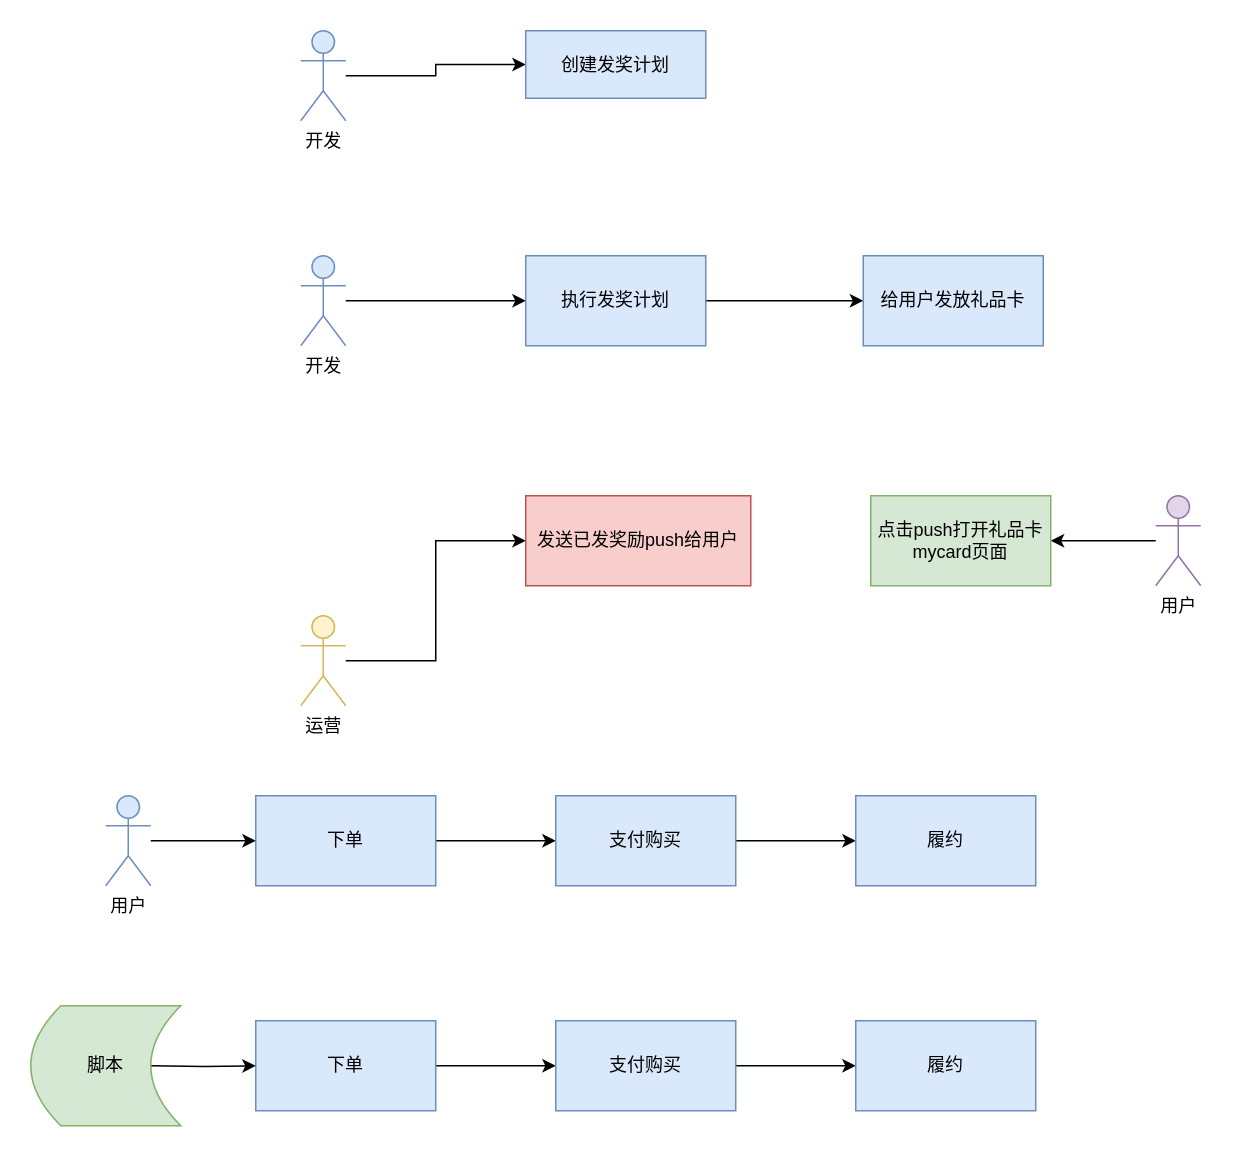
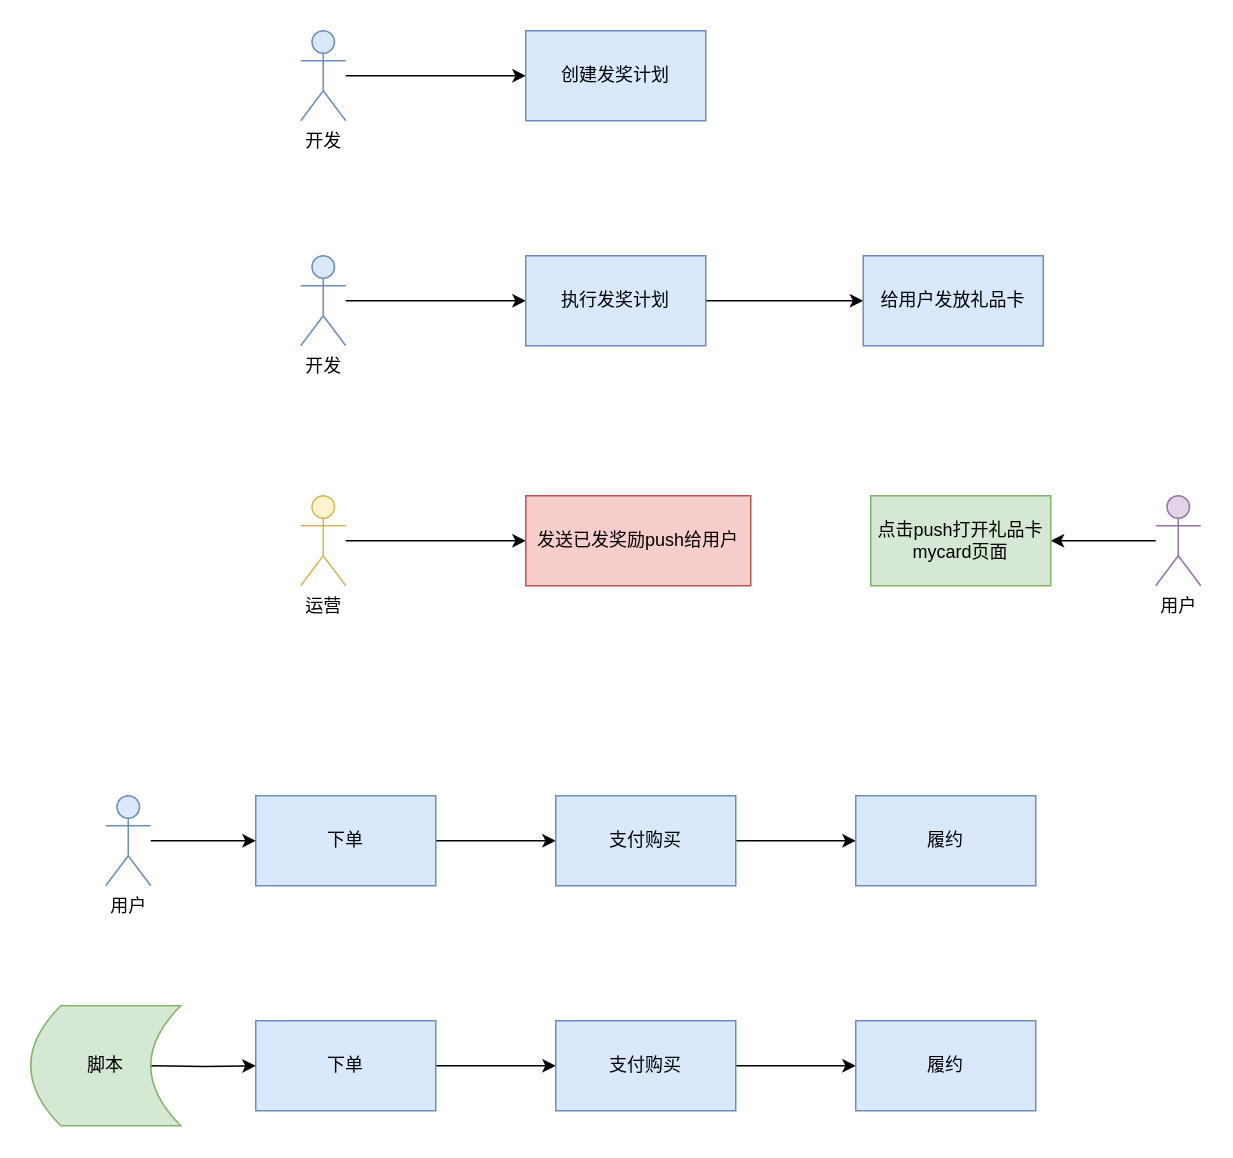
  <mxCell id="0" />
  <mxCell id="1" parent="0" />
  <mxCell id="2" style="edgeStyle=orthogonalEdgeStyle;rounded=0;orthogonalLoop=1;jettySize=auto;html=1;" edge="1" parent="1" source="3" target="4"><mxGeometry relative="1" as="geometry" /></mxCell>
  <mxCell id="3" value="开发" style="shape=umlActor;verticalLabelPosition=bottom;verticalAlign=top;html=1;outlineConnect=0;fillColor=#dae8fc;strokeColor=#6c8ebf;" vertex="1" parent="1"><mxGeometry x="200" y="20" width="30" height="60" as="geometry" /></mxCell>
- <mxCell id="4" value="创建发奖计划" style="rounded=0;whiteSpace=wrap;html=1;fillColor=#dae8fc;strokeColor=#6c8ebf;" vertex="1" parent="1"><mxGeometry x="350" y="20" width="120" height="45" as="geometry" /></mxCell>
+ <mxCell id="4" value="创建发奖计划" style="rounded=0;whiteSpace=wrap;html=1;fillColor=#dae8fc;strokeColor=#6c8ebf;" vertex="1" parent="1"><mxGeometry x="350" y="20" width="120" height="60" as="geometry" /></mxCell>
  <mxCell id="5" style="edgeStyle=orthogonalEdgeStyle;rounded=0;orthogonalLoop=1;jettySize=auto;html=1;entryX=0;entryY=0.5;entryDx=0;entryDy=0;" edge="1" parent="1" source="6" target="8"><mxGeometry relative="1" as="geometry" /></mxCell>
  <mxCell id="6" value="开发" style="shape=umlActor;verticalLabelPosition=bottom;verticalAlign=top;html=1;outlineConnect=0;fillColor=#dae8fc;strokeColor=#6c8ebf;" vertex="1" parent="1"><mxGeometry x="200" y="170" width="30" height="60" as="geometry" /></mxCell>
  <mxCell id="7" value="" style="edgeStyle=orthogonalEdgeStyle;rounded=0;orthogonalLoop=1;jettySize=auto;html=1;" edge="1" parent="1" source="8" target="9"><mxGeometry relative="1" as="geometry" /></mxCell>
  <mxCell id="8" value="执行发奖计划" style="rounded=0;whiteSpace=wrap;html=1;fillColor=#dae8fc;strokeColor=#6c8ebf;" vertex="1" parent="1"><mxGeometry x="350" y="170" width="120" height="60" as="geometry" /></mxCell>
  <mxCell id="9" value="给用户发放礼品卡" style="whiteSpace=wrap;html=1;rounded=0;fillColor=#dae8fc;strokeColor=#6c8ebf;" vertex="1" parent="1"><mxGeometry x="575" y="170" width="120" height="60" as="geometry" /></mxCell>
  <mxCell id="10" style="edgeStyle=orthogonalEdgeStyle;rounded=0;orthogonalLoop=1;jettySize=auto;html=1;entryX=0;entryY=0.5;entryDx=0;entryDy=0;" edge="1" parent="1" source="11" target="12"><mxGeometry relative="1" as="geometry" /></mxCell>
- <mxCell id="11" value="运营" style="shape=umlActor;verticalLabelPosition=bottom;verticalAlign=top;html=1;outlineConnect=0;fillColor=#fff2cc;strokeColor=#d6b656;" vertex="1" parent="1"><mxGeometry x="200" y="410" width="30" height="60" as="geometry" /></mxCell>
+ <mxCell id="11" value="运营" style="shape=umlActor;verticalLabelPosition=bottom;verticalAlign=top;html=1;outlineConnect=0;fillColor=#fff2cc;strokeColor=#d6b656;" vertex="1" parent="1"><mxGeometry x="200" y="330" width="30" height="60" as="geometry" /></mxCell>
  <mxCell id="12" value="发送已发奖励push给用户" style="rounded=0;whiteSpace=wrap;html=1;fillColor=#f8cecc;strokeColor=#b85450;" vertex="1" parent="1"><mxGeometry x="350" y="330" width="150" height="60" as="geometry" /></mxCell>
  <mxCell id="13" style="edgeStyle=orthogonalEdgeStyle;rounded=0;orthogonalLoop=1;jettySize=auto;html=1;entryX=1;entryY=0.5;entryDx=0;entryDy=0;" edge="1" parent="1" source="14" target="15"><mxGeometry relative="1" as="geometry" /></mxCell>
  <mxCell id="14" value="用户" style="shape=umlActor;verticalLabelPosition=bottom;verticalAlign=top;html=1;outlineConnect=0;fillColor=#e1d5e7;strokeColor=#9673a6;" vertex="1" parent="1"><mxGeometry x="770" y="330" width="30" height="60" as="geometry" /></mxCell>
  <mxCell id="15" value="点击push打开礼品卡mycard页面" style="rounded=0;whiteSpace=wrap;html=1;fillColor=#d5e8d4;strokeColor=#82b366;" vertex="1" parent="1"><mxGeometry x="580" y="330" width="120" height="60" as="geometry" /></mxCell>
  <mxCell id="16" value="" style="edgeStyle=orthogonalEdgeStyle;rounded=0;orthogonalLoop=1;jettySize=auto;html=1;" edge="1" parent="1" source="17" target="21"><mxGeometry relative="1" as="geometry" /></mxCell>
  <mxCell id="17" value="下单" style="rounded=0;whiteSpace=wrap;html=1;fillColor=#dae8fc;strokeColor=#6c8ebf;" vertex="1" parent="1"><mxGeometry x="170" y="530" width="120" height="60" as="geometry" /></mxCell>
  <mxCell id="18" style="edgeStyle=orthogonalEdgeStyle;rounded=0;orthogonalLoop=1;jettySize=auto;html=1;entryX=0;entryY=0.5;entryDx=0;entryDy=0;" edge="1" parent="1" source="19" target="17"><mxGeometry relative="1" as="geometry" /></mxCell>
  <mxCell id="19" value="用户" style="shape=umlActor;verticalLabelPosition=bottom;verticalAlign=top;html=1;outlineConnect=0;fillColor=#dae8fc;strokeColor=#6c8ebf;" vertex="1" parent="1"><mxGeometry x="70" y="530" width="30" height="60" as="geometry" /></mxCell>
  <mxCell id="20" value="" style="edgeStyle=orthogonalEdgeStyle;rounded=0;orthogonalLoop=1;jettySize=auto;html=1;" edge="1" parent="1" source="21" target="22"><mxGeometry relative="1" as="geometry" /></mxCell>
  <mxCell id="21" value="支付购买" style="whiteSpace=wrap;html=1;rounded=0;fillColor=#dae8fc;strokeColor=#6c8ebf;" vertex="1" parent="1"><mxGeometry x="370" y="530" width="120" height="60" as="geometry" /></mxCell>
  <mxCell id="22" value="履约" style="whiteSpace=wrap;html=1;rounded=0;fillColor=#dae8fc;strokeColor=#6c8ebf;" vertex="1" parent="1"><mxGeometry x="570" y="530" width="120" height="60" as="geometry" /></mxCell>
  <mxCell id="23" value="" style="edgeStyle=orthogonalEdgeStyle;rounded=0;orthogonalLoop=1;jettySize=auto;html=1;" edge="1" source="24" target="27" parent="1"><mxGeometry relative="1" as="geometry" /></mxCell>
  <mxCell id="24" value="下单" style="rounded=0;whiteSpace=wrap;html=1;fillColor=#dae8fc;strokeColor=#6c8ebf;" vertex="1" parent="1"><mxGeometry x="170" y="680" width="120" height="60" as="geometry" /></mxCell>
  <mxCell id="25" style="edgeStyle=orthogonalEdgeStyle;rounded=0;orthogonalLoop=1;jettySize=auto;html=1;entryX=0;entryY=0.5;entryDx=0;entryDy=0;" edge="1" target="24" parent="1"><mxGeometry relative="1" as="geometry"><mxPoint x="100" y="710" as="sourcePoint" /></mxGeometry></mxCell>
  <mxCell id="26" value="" style="edgeStyle=orthogonalEdgeStyle;rounded=0;orthogonalLoop=1;jettySize=auto;html=1;" edge="1" source="27" target="28" parent="1"><mxGeometry relative="1" as="geometry" /></mxCell>
  <mxCell id="27" value="支付购买" style="whiteSpace=wrap;html=1;rounded=0;fillColor=#dae8fc;strokeColor=#6c8ebf;" vertex="1" parent="1"><mxGeometry x="370" y="680" width="120" height="60" as="geometry" /></mxCell>
  <mxCell id="28" value="履约" style="whiteSpace=wrap;html=1;rounded=0;fillColor=#dae8fc;strokeColor=#6c8ebf;" vertex="1" parent="1"><mxGeometry x="570" y="680" width="120" height="60" as="geometry" /></mxCell>
  <mxCell id="29" value="脚本" style="shape=dataStorage;whiteSpace=wrap;html=1;fixedSize=1;fillColor=#d5e8d4;strokeColor=#82b366;" vertex="1" parent="1"><mxGeometry x="20" y="670" width="100" height="80" as="geometry" /></mxCell>
